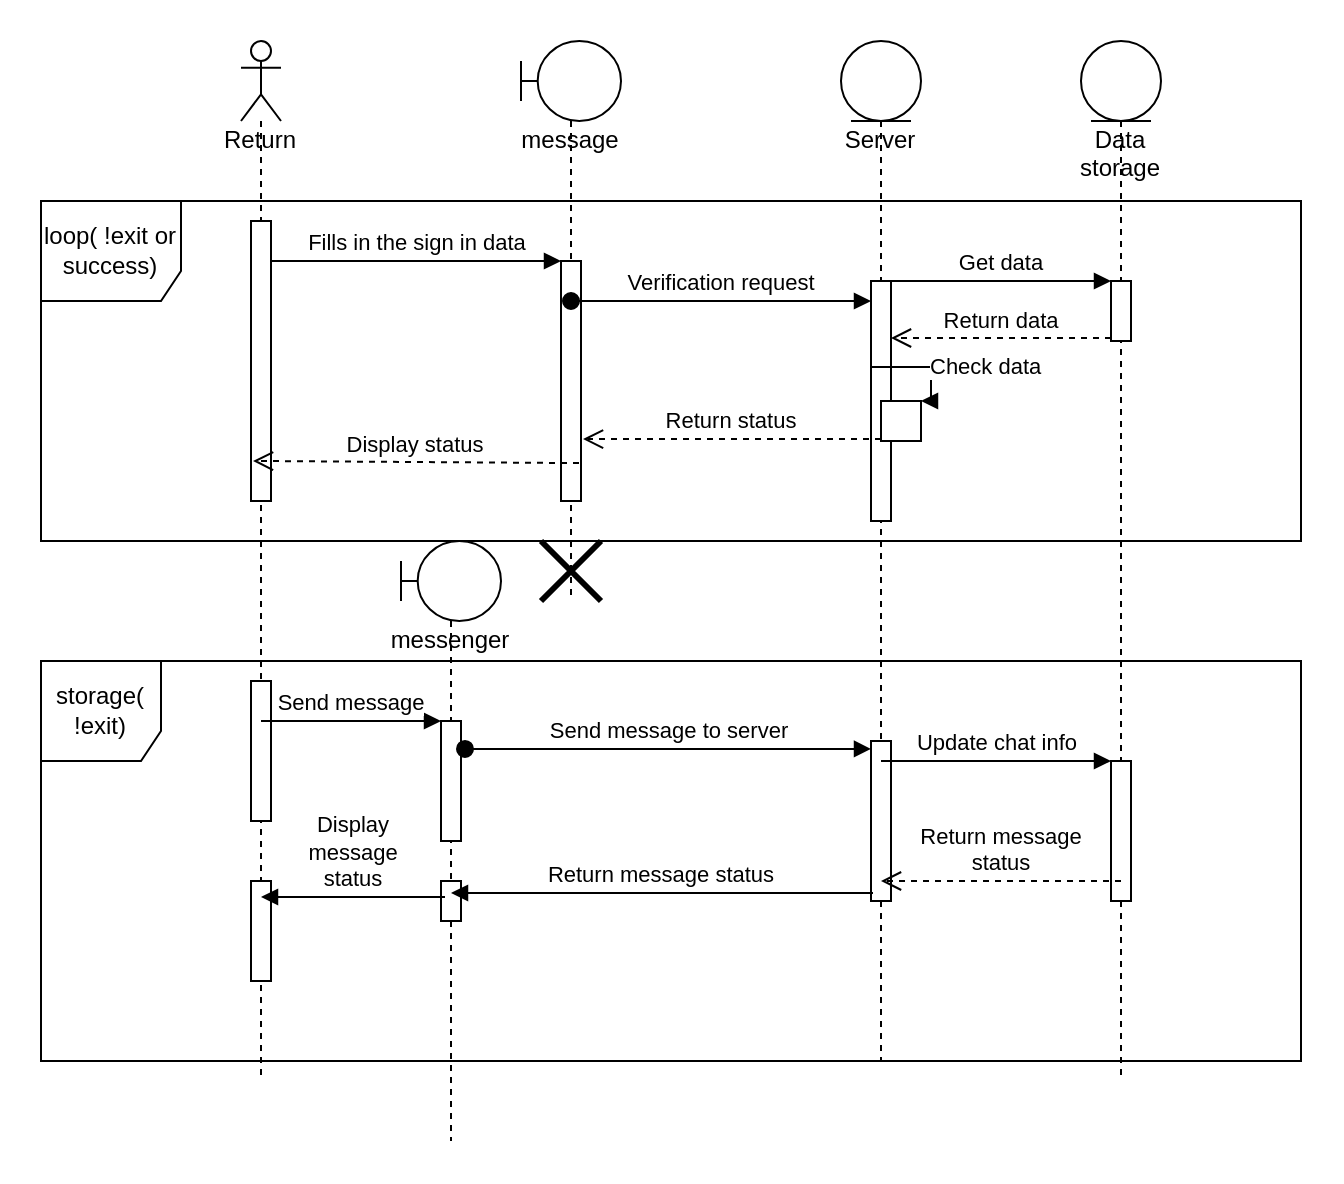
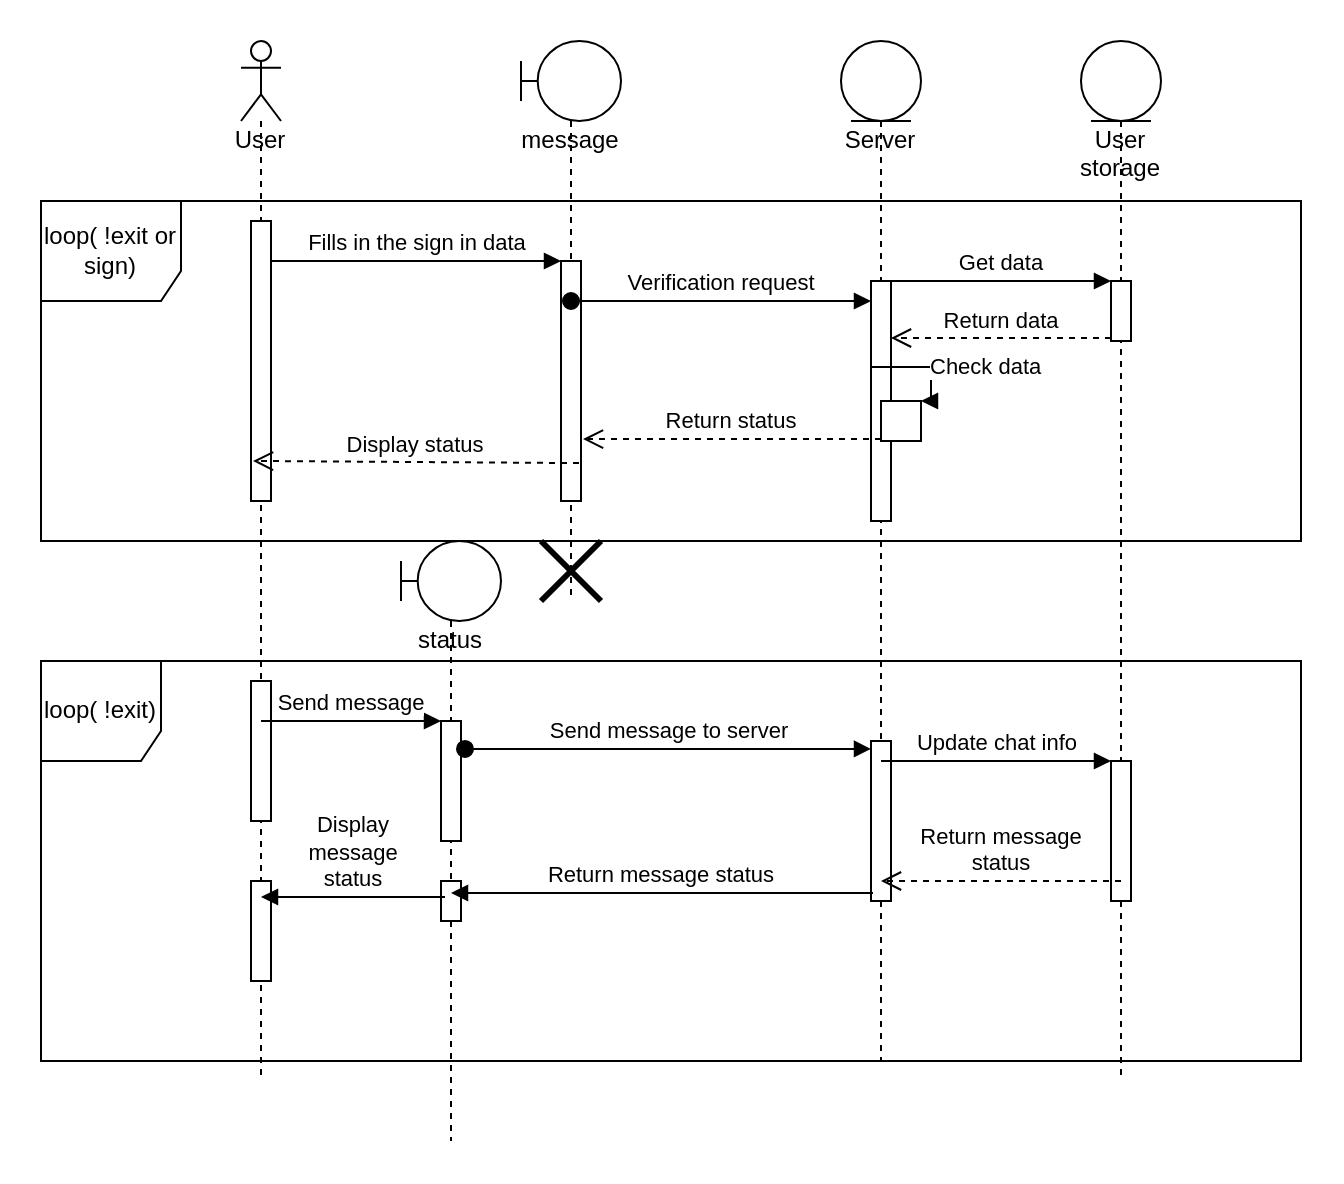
  <mxCell id="0" />
  <mxCell id="1" parent="0" />
- <mxCell id="2" value="loop( !exit or success)" style="shape=umlFrame;whiteSpace=wrap;html=1;width=70;height=50;" vertex="1" parent="1"><mxGeometry x="20" y="100" width="630" height="170" as="geometry" /></mxCell>
+ <mxCell id="2" value="loop( !exit or sign)" style="shape=umlFrame;whiteSpace=wrap;html=1;width=70;height=50;" vertex="1" parent="1"><mxGeometry x="20" y="100" width="630" height="170" as="geometry" /></mxCell>
  <mxCell id="3" value="Fills in the sign in data" style="html=1;verticalAlign=bottom;endArrow=block;entryX=0;entryY=0;rounded=0;" edge="1" target="7" parent="1" source="5"><mxGeometry relative="1" as="geometry"><mxPoint x="130" y="100" as="sourcePoint" /></mxGeometry></mxCell>
- <mxCell id="4" value="&lt;div&gt;Return&lt;/div&gt;&lt;div&gt;&lt;br&gt;&lt;/div&gt;" style="shape=umlLifeline;participant=umlActor;perimeter=lifelinePerimeter;whiteSpace=wrap;html=1;container=1;collapsible=0;recursiveResize=0;verticalAlign=top;spacingTop=36;outlineConnect=0;size=40;" vertex="1" parent="1"><mxGeometry x="120" y="20" width="20" height="520" as="geometry" /></mxCell>
+ <mxCell id="4" value="&lt;div&gt;User&lt;/div&gt;&lt;div&gt;&lt;br&gt;&lt;/div&gt;" style="shape=umlLifeline;participant=umlActor;perimeter=lifelinePerimeter;whiteSpace=wrap;html=1;container=1;collapsible=0;recursiveResize=0;verticalAlign=top;spacingTop=36;outlineConnect=0;size=40;" vertex="1" parent="1"><mxGeometry x="120" y="20" width="20" height="520" as="geometry" /></mxCell>
  <mxCell id="5" value="" style="html=1;points=[];perimeter=orthogonalPerimeter;" vertex="1" parent="4"><mxGeometry x="5" y="90" width="10" height="140" as="geometry" /></mxCell>
  <mxCell id="6" value="&lt;div&gt;message&lt;/div&gt;" style="shape=umlLifeline;participant=umlBoundary;perimeter=lifelinePerimeter;whiteSpace=wrap;html=1;container=1;collapsible=0;recursiveResize=0;verticalAlign=top;spacingTop=36;outlineConnect=0;" vertex="1" parent="1"><mxGeometry x="260" y="20" width="50" height="280" as="geometry" /></mxCell>
  <mxCell id="7" value="" style="html=1;points=[];perimeter=orthogonalPerimeter;" vertex="1" parent="6"><mxGeometry x="20" y="110" width="10" height="120" as="geometry" /></mxCell>
  <mxCell id="8" value="" style="shape=umlDestroy;whiteSpace=wrap;html=1;strokeWidth=3;" vertex="1" parent="6"><mxGeometry x="10" y="250" width="30" height="30" as="geometry" /></mxCell>
  <mxCell id="9" value="&lt;div&gt;Server&lt;/div&gt;&lt;div&gt;&lt;br&gt;&lt;/div&gt;" style="shape=umlLifeline;participant=umlEntity;perimeter=lifelinePerimeter;whiteSpace=wrap;html=1;container=1;collapsible=0;recursiveResize=0;verticalAlign=top;spacingTop=36;outlineConnect=0;" vertex="1" parent="1"><mxGeometry x="420" y="20" width="40" height="510" as="geometry" /></mxCell>
  <mxCell id="10" value="" style="html=1;points=[];perimeter=orthogonalPerimeter;" vertex="1" parent="9"><mxGeometry x="15" y="120" width="10" height="120" as="geometry" /></mxCell>
  <mxCell id="11" value="Check data" style="edgeStyle=orthogonalEdgeStyle;html=1;align=left;spacingLeft=2;endArrow=block;rounded=0;entryX=1;entryY=0;" edge="1" target="12" parent="9"><mxGeometry relative="1" as="geometry"><mxPoint x="15" y="163" as="sourcePoint" /><Array as="points"><mxPoint x="45" y="163" /></Array></mxGeometry></mxCell>
  <mxCell id="12" value="" style="html=1;points=[];perimeter=orthogonalPerimeter;" vertex="1" parent="9"><mxGeometry x="20" y="180" width="20" height="20" as="geometry" /></mxCell>
- <mxCell id="13" value="Data storage" style="shape=umlLifeline;participant=umlEntity;perimeter=lifelinePerimeter;whiteSpace=wrap;html=1;container=1;collapsible=0;recursiveResize=0;verticalAlign=top;spacingTop=36;outlineConnect=0;" vertex="1" parent="1"><mxGeometry x="540" y="20" width="40" height="520" as="geometry" /></mxCell>
+ <mxCell id="13" value="User storage" style="shape=umlLifeline;participant=umlEntity;perimeter=lifelinePerimeter;whiteSpace=wrap;html=1;container=1;collapsible=0;recursiveResize=0;verticalAlign=top;spacingTop=36;outlineConnect=0;" vertex="1" parent="1"><mxGeometry x="540" y="20" width="40" height="520" as="geometry" /></mxCell>
  <mxCell id="14" value="" style="html=1;points=[];perimeter=orthogonalPerimeter;" vertex="1" parent="13"><mxGeometry x="15" y="120" width="10" height="30" as="geometry" /></mxCell>
  <mxCell id="15" value="Verification request" style="html=1;verticalAlign=bottom;startArrow=oval;endArrow=block;startSize=8;rounded=0;" edge="1" target="10" parent="1"><mxGeometry relative="1" as="geometry"><mxPoint x="285" y="150" as="sourcePoint" /></mxGeometry></mxCell>
  <mxCell id="16" value="Get data" style="html=1;verticalAlign=bottom;endArrow=block;entryX=0;entryY=0;rounded=0;" edge="1" target="14" parent="1" source="10"><mxGeometry relative="1" as="geometry"><mxPoint x="485" y="140" as="sourcePoint" /></mxGeometry></mxCell>
  <mxCell id="17" value="&lt;div&gt;Return data&lt;/div&gt;" style="html=1;verticalAlign=bottom;endArrow=open;dashed=1;endSize=8;exitX=0;exitY=0.95;rounded=0;" edge="1" source="14" parent="1" target="10"><mxGeometry relative="1" as="geometry"><mxPoint x="485" y="216" as="targetPoint" /></mxGeometry></mxCell>
  <mxCell id="18" value="&lt;div&gt;Return status&lt;/div&gt;" style="html=1;verticalAlign=bottom;endArrow=open;dashed=1;endSize=8;rounded=0;entryX=1.1;entryY=0.742;entryDx=0;entryDy=0;entryPerimeter=0;" edge="1" parent="1" source="12" target="7"><mxGeometry relative="1" as="geometry"><mxPoint x="400" y="230" as="sourcePoint" /><mxPoint x="320" y="230" as="targetPoint" /></mxGeometry></mxCell>
  <mxCell id="19" value="Display status" style="html=1;verticalAlign=bottom;endArrow=open;dashed=1;endSize=8;rounded=0;exitX=0.9;exitY=0.842;exitDx=0;exitDy=0;exitPerimeter=0;entryX=0.1;entryY=0.857;entryDx=0;entryDy=0;entryPerimeter=0;" edge="1" parent="1" source="7" target="5"><mxGeometry relative="1" as="geometry"><mxPoint x="280" y="230" as="sourcePoint" /><mxPoint x="200" y="230" as="targetPoint" /></mxGeometry></mxCell>
- <mxCell id="20" value="storage( !exit)" style="shape=umlFrame;whiteSpace=wrap;html=1;width=60;height=50;" vertex="1" parent="1"><mxGeometry x="20" y="330" width="630" height="200" as="geometry" /></mxCell>
- <mxCell id="21" value="messenger" style="shape=umlLifeline;participant=umlBoundary;perimeter=lifelinePerimeter;whiteSpace=wrap;html=1;container=1;collapsible=0;recursiveResize=0;verticalAlign=top;spacingTop=36;outlineConnect=0;" vertex="1" parent="1"><mxGeometry x="200" y="270" width="50" height="300" as="geometry" /></mxCell>
+ <mxCell id="20" value="loop( !exit)" style="shape=umlFrame;whiteSpace=wrap;html=1;width=60;height=50;" vertex="1" parent="1"><mxGeometry x="20" y="330" width="630" height="200" as="geometry" /></mxCell>
+ <mxCell id="21" value="status" style="shape=umlLifeline;participant=umlBoundary;perimeter=lifelinePerimeter;whiteSpace=wrap;html=1;container=1;collapsible=0;recursiveResize=0;verticalAlign=top;spacingTop=36;outlineConnect=0;" vertex="1" parent="1"><mxGeometry x="200" y="270" width="50" height="300" as="geometry" /></mxCell>
  <mxCell id="22" value="" style="html=1;points=[];perimeter=orthogonalPerimeter;" vertex="1" parent="21"><mxGeometry x="20" y="90" width="10" height="60" as="geometry" /></mxCell>
  <mxCell id="23" value="" style="html=1;points=[];perimeter=orthogonalPerimeter;" vertex="1" parent="1"><mxGeometry x="125" y="340" width="10" height="70" as="geometry" /></mxCell>
  <mxCell id="24" value="Send message" style="html=1;verticalAlign=bottom;endArrow=block;entryX=0;entryY=0;rounded=0;" edge="1" target="22" parent="1"><mxGeometry relative="1" as="geometry"><mxPoint x="130" y="360" as="sourcePoint" /></mxGeometry></mxCell>
  <mxCell id="25" value="" style="html=1;points=[];perimeter=orthogonalPerimeter;" vertex="1" parent="1"><mxGeometry x="435" y="370" width="10" height="80" as="geometry" /></mxCell>
  <mxCell id="26" value="Send message to server" style="html=1;verticalAlign=bottom;startArrow=oval;endArrow=block;startSize=8;rounded=0;exitX=1.2;exitY=0.233;exitDx=0;exitDy=0;exitPerimeter=0;" edge="1" target="25" parent="1" source="22"><mxGeometry relative="1" as="geometry"><mxPoint x="370" y="360" as="sourcePoint" /></mxGeometry></mxCell>
  <mxCell id="27" value="" style="html=1;points=[];perimeter=orthogonalPerimeter;" vertex="1" parent="1"><mxGeometry x="555" y="380" width="10" height="70" as="geometry" /></mxCell>
  <mxCell id="28" value="Update chat info" style="html=1;verticalAlign=bottom;endArrow=block;entryX=0;entryY=0;rounded=0;exitX=0.5;exitY=0.125;exitDx=0;exitDy=0;exitPerimeter=0;" edge="1" target="27" parent="1" source="25"><mxGeometry relative="1" as="geometry"><mxPoint x="485" y="370" as="sourcePoint" /></mxGeometry></mxCell>
  <mxCell id="29" value="&lt;div&gt;Return message&lt;/div&gt;&lt;div&gt;status&lt;br&gt;&lt;/div&gt;" style="html=1;verticalAlign=bottom;endArrow=open;dashed=1;endSize=8;rounded=0;entryX=0.5;entryY=0.875;entryDx=0;entryDy=0;entryPerimeter=0;" edge="1" parent="1" target="25"><mxGeometry relative="1" as="geometry"><mxPoint x="485" y="446" as="targetPoint" /><mxPoint x="560" y="440" as="sourcePoint" /></mxGeometry></mxCell>
  <mxCell id="30" value="" style="html=1;points=[];perimeter=orthogonalPerimeter;" vertex="1" parent="1"><mxGeometry x="220" y="440" width="10" height="20" as="geometry" /></mxCell>
  <mxCell id="31" value="Return message status" style="html=1;verticalAlign=bottom;endArrow=block;rounded=0;exitX=0.1;exitY=0.95;exitDx=0;exitDy=0;exitPerimeter=0;" edge="1" parent="1" source="25"><mxGeometry width="80" relative="1" as="geometry"><mxPoint x="280" y="450" as="sourcePoint" /><mxPoint x="225" y="446" as="targetPoint" /></mxGeometry></mxCell>
  <mxCell id="32" value="" style="html=1;points=[];perimeter=orthogonalPerimeter;" vertex="1" parent="1"><mxGeometry x="125" y="440" width="10" height="50" as="geometry" /></mxCell>
  <mxCell id="33" value="&lt;div&gt;Display&lt;/div&gt;&lt;div&gt;message&lt;/div&gt;&lt;div&gt;status&lt;br&gt;&lt;/div&gt;" style="html=1;verticalAlign=bottom;endArrow=block;rounded=0;exitX=0.2;exitY=0.4;exitDx=0;exitDy=0;exitPerimeter=0;entryX=0.5;entryY=0.16;entryDx=0;entryDy=0;entryPerimeter=0;" edge="1" parent="1" source="30" target="32"><mxGeometry width="80" relative="1" as="geometry"><mxPoint x="260" y="490" as="sourcePoint" /><mxPoint x="340" y="490" as="targetPoint" /></mxGeometry></mxCell>
